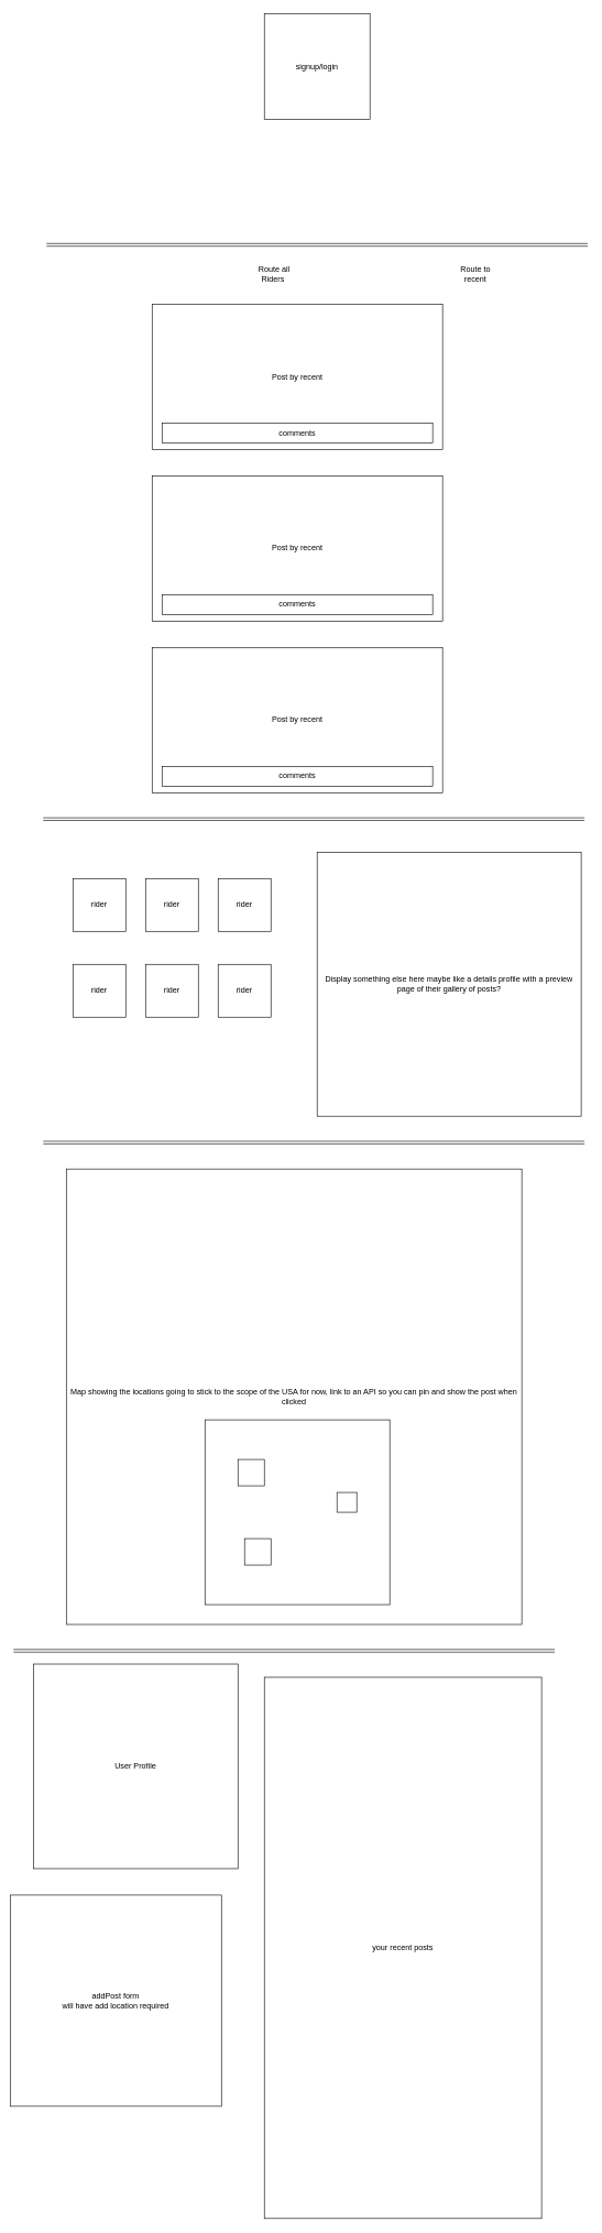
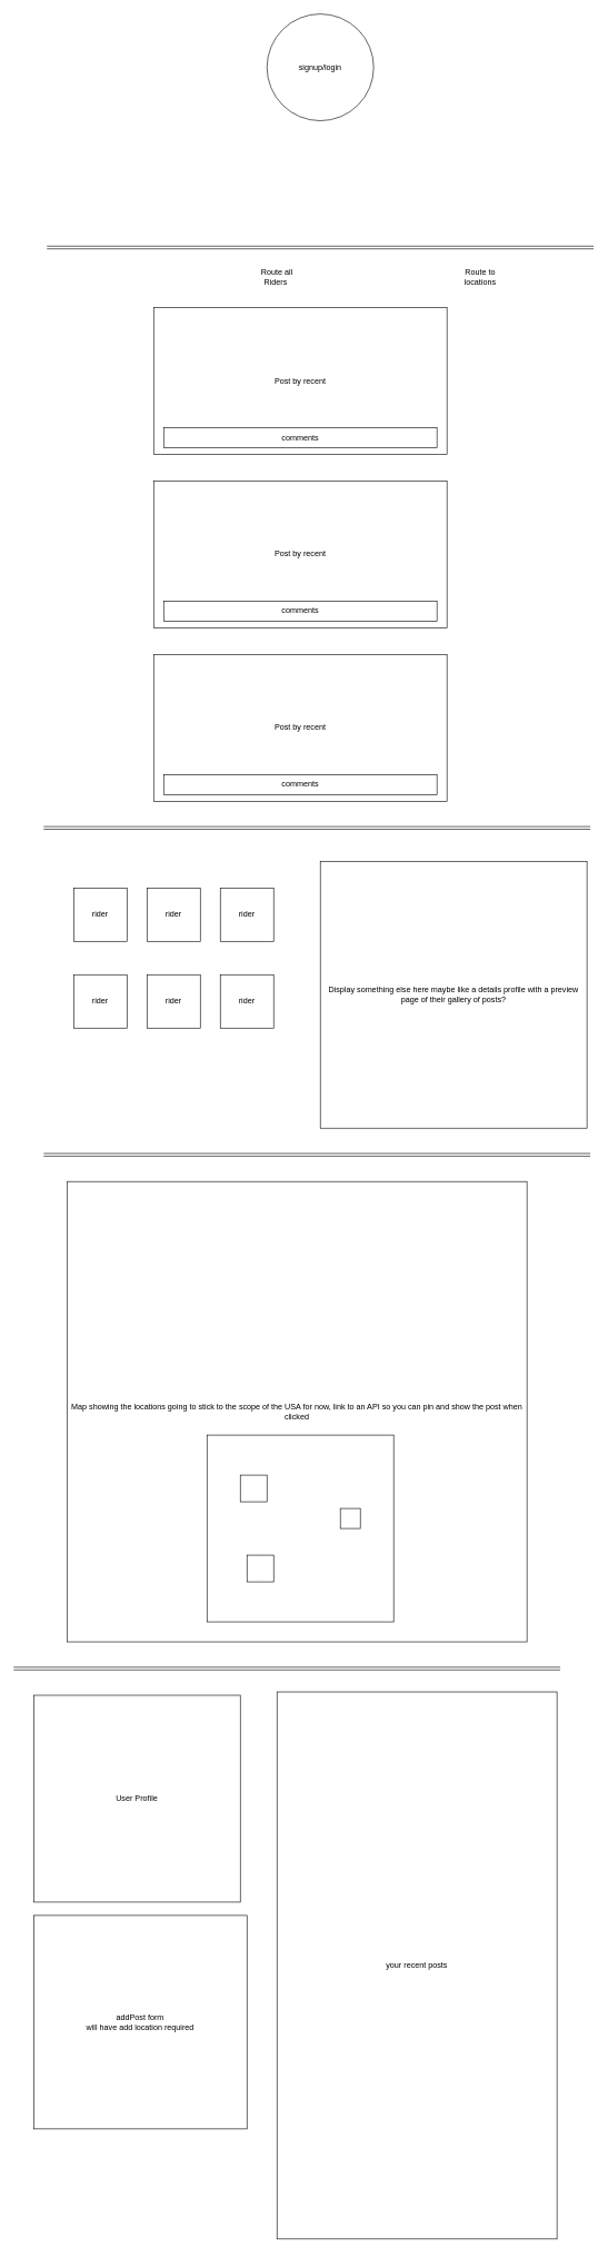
  <mxCell id="0" />
  <mxCell id="1" parent="0" />
- <mxCell id="2" value="signup/login" style="whiteSpace=wrap;html=1;aspect=fixed;" vertex="1" parent="1"><mxGeometry x="400" y="20" width="160" height="160" as="geometry" /></mxCell>
+ <mxCell id="2" value="signup/login" style="ellipse;whiteSpace=wrap;html=1;aspect=fixed;" vertex="1" parent="1"><mxGeometry x="400" y="20" width="160" height="160" as="geometry" /></mxCell>
  <mxCell id="3" value="" style="shape=link;html=1;" edge="1" parent="1"><mxGeometry width="100" relative="1" as="geometry"><mxPoint x="70" y="370" as="sourcePoint" /><mxPoint x="890" y="370" as="targetPoint" /></mxGeometry></mxCell>
  <mxCell id="4" value="Post by recent" style="rounded=0;whiteSpace=wrap;html=1;" vertex="1" parent="1"><mxGeometry x="230" y="460" width="440" height="220" as="geometry" /></mxCell>
  <mxCell id="5" value="Route all Riders&amp;nbsp;" style="text;html=1;strokeColor=none;fillColor=none;align=center;verticalAlign=middle;whiteSpace=wrap;rounded=0;" vertex="1" parent="1"><mxGeometry x="385" y="400" width="60" height="30" as="geometry" /></mxCell>
- <mxCell id="6" value="Route to recent" style="text;html=1;strokeColor=none;fillColor=none;align=center;verticalAlign=middle;whiteSpace=wrap;rounded=0;" vertex="1" parent="1"><mxGeometry x="690" y="400" width="60" height="30" as="geometry" /></mxCell>
+ <mxCell id="6" value="Route to locations" style="text;html=1;strokeColor=none;fillColor=none;align=center;verticalAlign=middle;whiteSpace=wrap;rounded=0;" vertex="1" parent="1"><mxGeometry x="690" y="400" width="60" height="30" as="geometry" /></mxCell>
  <mxCell id="7" value="Post by recent" style="rounded=0;whiteSpace=wrap;html=1;" vertex="1" parent="1"><mxGeometry x="230" y="720" width="440" height="220" as="geometry" /></mxCell>
  <mxCell id="8" value="Post by recent" style="rounded=0;whiteSpace=wrap;html=1;" vertex="1" parent="1"><mxGeometry x="230" y="980" width="440" height="220" as="geometry" /></mxCell>
  <mxCell id="9" value="" style="shape=link;html=1;" edge="1" parent="1"><mxGeometry width="100" relative="1" as="geometry"><mxPoint x="65" y="1240" as="sourcePoint" /><mxPoint x="885" y="1240" as="targetPoint" /></mxGeometry></mxCell>
  <mxCell id="10" value="&lt;span&gt;rider&lt;/span&gt;" style="whiteSpace=wrap;html=1;aspect=fixed;" vertex="1" parent="1"><mxGeometry x="220" y="1460" width="80" height="80" as="geometry" /></mxCell>
  <mxCell id="11" value="&lt;span&gt;rider&lt;/span&gt;" style="whiteSpace=wrap;html=1;aspect=fixed;" vertex="1" parent="1"><mxGeometry x="110" y="1460" width="80" height="80" as="geometry" /></mxCell>
  <mxCell id="12" value="&lt;span&gt;rider&lt;/span&gt;" style="whiteSpace=wrap;html=1;aspect=fixed;" vertex="1" parent="1"><mxGeometry x="330" y="1330" width="80" height="80" as="geometry" /></mxCell>
  <mxCell id="13" value="rider" style="whiteSpace=wrap;html=1;aspect=fixed;" vertex="1" parent="1"><mxGeometry x="220" y="1330" width="80" height="80" as="geometry" /></mxCell>
  <mxCell id="14" value="rider" style="whiteSpace=wrap;html=1;aspect=fixed;" vertex="1" parent="1"><mxGeometry x="110" y="1330" width="80" height="80" as="geometry" /></mxCell>
  <mxCell id="15" value="&lt;span&gt;rider&lt;/span&gt;" style="whiteSpace=wrap;html=1;aspect=fixed;" vertex="1" parent="1"><mxGeometry x="330" y="1460" width="80" height="80" as="geometry" /></mxCell>
  <mxCell id="16" value="Display something else here maybe like a details profile with a preview page of their gallery of posts?&lt;br&gt;" style="whiteSpace=wrap;html=1;aspect=fixed;" vertex="1" parent="1"><mxGeometry x="480" y="1290" width="400" height="400" as="geometry" /></mxCell>
  <mxCell id="17" value="" style="shape=link;html=1;" edge="1" parent="1"><mxGeometry width="100" relative="1" as="geometry"><mxPoint x="65" y="1730" as="sourcePoint" /><mxPoint x="885" y="1730" as="targetPoint" /></mxGeometry></mxCell>
  <mxCell id="18" value="Map showing the locations going to stick to the scope of the USA for now, link to an API so you can pin and show the post when clicked" style="whiteSpace=wrap;html=1;aspect=fixed;" vertex="1" parent="1"><mxGeometry x="100" y="1770" width="690" height="690" as="geometry" /></mxCell>
  <mxCell id="19" value="" style="whiteSpace=wrap;html=1;aspect=fixed;" vertex="1" parent="1"><mxGeometry x="310" y="2150" width="280" height="280" as="geometry" /></mxCell>
  <mxCell id="20" value="" style="whiteSpace=wrap;html=1;aspect=fixed;" vertex="1" parent="1"><mxGeometry x="510" y="2260" width="30" height="30" as="geometry" /></mxCell>
  <mxCell id="21" value="" style="whiteSpace=wrap;html=1;aspect=fixed;" vertex="1" parent="1"><mxGeometry x="370" y="2330" width="40" height="40" as="geometry" /></mxCell>
  <mxCell id="22" value="" style="whiteSpace=wrap;html=1;aspect=fixed;" vertex="1" parent="1"><mxGeometry x="360" y="2210" width="40" height="40" as="geometry" /></mxCell>
  <mxCell id="23" value="" style="shape=link;html=1;" edge="1" parent="1"><mxGeometry width="100" relative="1" as="geometry"><mxPoint x="20" y="2500" as="sourcePoint" /><mxPoint x="840" y="2500" as="targetPoint" /></mxGeometry></mxCell>
- <mxCell id="24" value="User Profile" style="whiteSpace=wrap;html=1;aspect=fixed;" vertex="1" parent="1"><mxGeometry x="50" y="2520" width="310" height="310" as="geometry" /></mxCell>
- <mxCell id="25" value="your recent posts" style="rounded=0;whiteSpace=wrap;html=1;" vertex="1" parent="1"><mxGeometry x="400" y="2540" width="420" height="820" as="geometry" /></mxCell>
- <mxCell id="26" value="addPost form&lt;br&gt;will have add location required" style="whiteSpace=wrap;html=1;aspect=fixed;" vertex="1" parent="1"><mxGeometry x="15" y="2870" width="320" height="320" as="geometry" /></mxCell>
+ <mxCell id="24" value="User Profile" style="whiteSpace=wrap;html=1;aspect=fixed;" vertex="1" parent="1"><mxGeometry y="2540" width="310" height="310" as="geometry" x="50" /></mxCell>
+ <mxCell id="25" value="your recent posts" style="rounded=0;whiteSpace=wrap;html=1;" vertex="1" parent="1"><mxGeometry x="415" y="2535" width="420" height="820" as="geometry" /></mxCell>
+ <mxCell id="26" value="addPost form&lt;br&gt;will have add location required" style="whiteSpace=wrap;html=1;aspect=fixed;" vertex="1" parent="1"><mxGeometry y="2870" width="320" height="320" as="geometry" x="50" /></mxCell>
  <mxCell id="27" value="comments" style="rounded=0;whiteSpace=wrap;html=1;" vertex="1" parent="1"><mxGeometry x="245" y="640" width="410" height="30" as="geometry" /></mxCell>
  <mxCell id="28" value="comments" style="rounded=0;whiteSpace=wrap;html=1;" vertex="1" parent="1"><mxGeometry x="245" y="1160" width="410" height="30" as="geometry" /></mxCell>
  <mxCell id="29" value="comments" style="rounded=0;whiteSpace=wrap;html=1;" vertex="1" parent="1"><mxGeometry x="245" y="900" width="410" height="30" as="geometry" /></mxCell>
